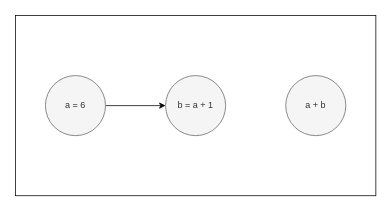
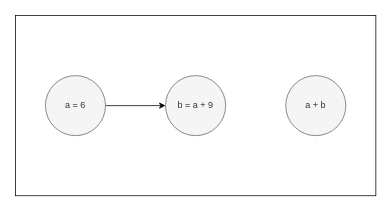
  <mxCell id="0" />
  <mxCell id="1" parent="0" />
  <mxCell id="2" value="" style="rounded=0;whiteSpace=wrap;html=1;" vertex="1" parent="1"><mxGeometry x="20" y="20" width="480" height="240" as="geometry" /></mxCell>
  <mxCell id="3" style="edgeStyle=orthogonalEdgeStyle;rounded=0;orthogonalLoop=1;jettySize=auto;html=1;exitX=1;exitY=0.5;exitDx=0;exitDy=0;" edge="1" parent="1" source="4" target="5"><mxGeometry relative="1" as="geometry" /></mxCell>
  <mxCell id="4" value="a = 6" style="ellipse;whiteSpace=wrap;html=1;aspect=fixed;fillColor=#f5f5f5;fontColor=#333333;strokeColor=#666666;" vertex="1" parent="1"><mxGeometry x="60" y="100" width="80" height="80" as="geometry" /></mxCell>
- <mxCell id="5" value="b = a + 1" style="ellipse;whiteSpace=wrap;html=1;aspect=fixed;fillColor=#f5f5f5;fontColor=#333333;strokeColor=#666666;" vertex="1" parent="1"><mxGeometry x="220" y="100" width="80" height="80" as="geometry" /></mxCell>
+ <mxCell id="5" value="b = a + 9" style="ellipse;whiteSpace=wrap;html=1;aspect=fixed;fillColor=#f5f5f5;fontColor=#333333;strokeColor=#666666;" vertex="1" parent="1"><mxGeometry x="220" y="100" width="80" height="80" as="geometry" /></mxCell>
  <mxCell id="6" value="a + b" style="ellipse;whiteSpace=wrap;html=1;aspect=fixed;fillColor=#f5f5f5;fontColor=#333333;strokeColor=#666666;" vertex="1" parent="1"><mxGeometry x="380" y="100" width="80" height="80" as="geometry" /></mxCell>
